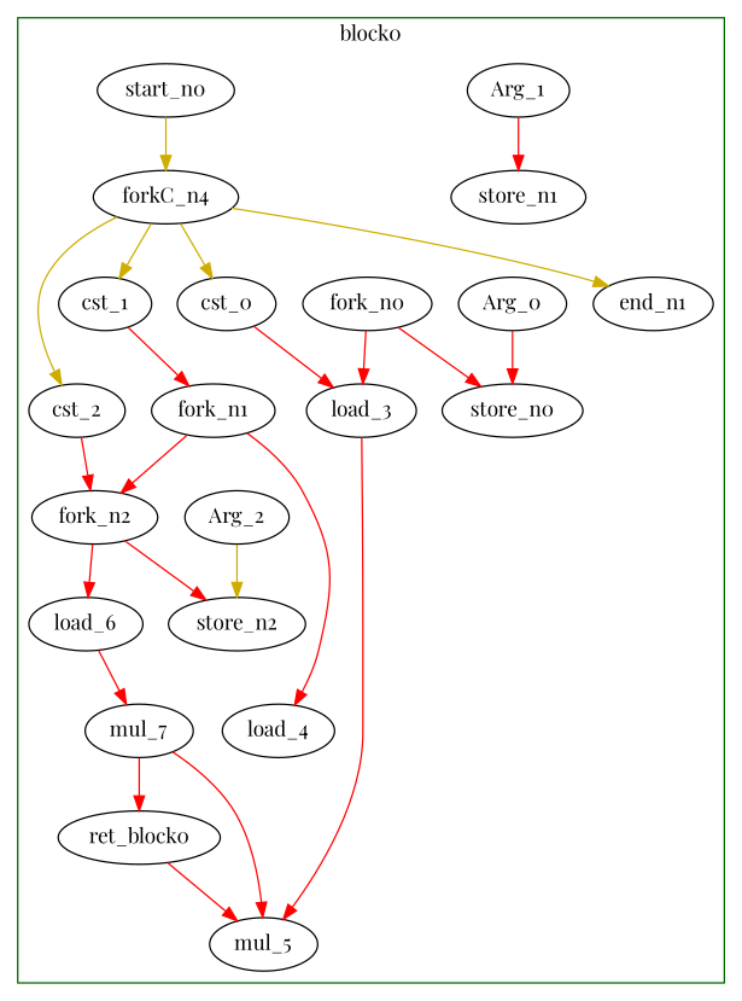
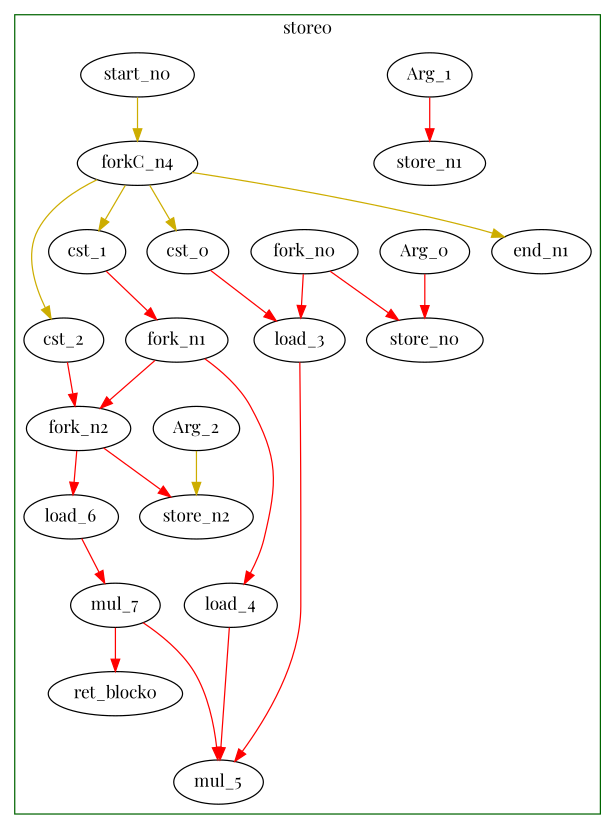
  digraph {
    fontname="Playfair Display"
    splines=spline
    node [fontname="Playfair Display" out=out1 type=Operator in=in1]
    edge [color=red fontname="Playfair Display" from=out1 to=in1]
    Arg_0 [type=Entry in=""]
    store_n0 [in="in1 in2 " op=store out=""]
    Arg_1 [type=Entry in=""]
    store_n1 [in="in1 in2 " op=store out=""]
    Arg_2 [type=Entry in=""]
    store_n2 [in="in1 in2 " op=store out=""]
    cst_0 [type=Constant value="0x1"]
    fork_n0 [out="out1 out2 " type=Fork]
    cst_1 [type=Constant value="0x1"]
    fork_n1 [out="out1 out2 " type=Fork]
    cst_2 [type=Constant value="0x1"]
    fork_n2 [out="out1 out2 " type=Fork]
    load_3 [in="in1 " op=load out="out1 "]
    mul_5 [in="in1 in2 " op=mul out="out1 "]
    load_4 [in="in1 " op=load out="out1 "]
    mul_7 [in="in1 in2 " op=mul out="out1 "]
    load_6 [in="in1 " op=load out="out1 "]
    ret_block0 [in=" in1 " type=Exit out=""]
    start_n0 [type=Entry in=""]
    forkC_n4 [out="out1 out2 out3 out4 " type=Fork]
    end_n1 [type=Exit out=""]
    subgraph cluster_1 {
      color=darkgreen
-     label=block0
+     label=store0
      Arg_0
      store_n0
      Arg_1
      store_n1
      Arg_2
      store_n2
      cst_0
      fork_n0
      cst_1
      fork_n1
      cst_2
      fork_n2
      load_3
      mul_5
      load_4
      mul_7
      load_6
      ret_block0
      start_n0
      forkC_n4
      end_n1
    }
    Arg_0 -> store_n0
    Arg_1 -> store_n1
    Arg_2 -> store_n2 [color=gold3]
    cst_0 -> load_3
    fork_n0 -> store_n0 [to=in2]
    fork_n0 -> load_3 [from=out2]
    cst_1 -> fork_n1
    fork_n1 -> fork_n2 [to=in2]
    fork_n1 -> load_4 [from=out2]
    cst_2 -> fork_n2
    fork_n2 -> store_n2 [to=in2]
    fork_n2 -> load_6 [from=out2]
    load_3 -> mul_5
-   ret_block0 -> mul_5 [to=in2]
+   load_4 -> mul_5 [to=in2]
    mul_7 -> mul_5
    mul_7 -> ret_block0
    load_6 -> mul_7 [to=in2]
    start_n0 -> forkC_n4 [color=gold3]
    forkC_n4 -> cst_0 [color=gold3]
    forkC_n4 -> cst_1 [color=gold3 from=out2]
    forkC_n4 -> cst_2 [color=gold3 from=out3]
    forkC_n4 -> end_n1 [color=gold3 from=out4]
  }
